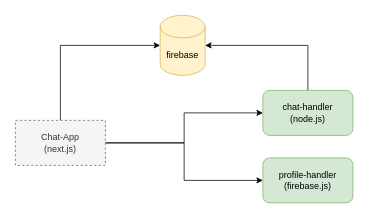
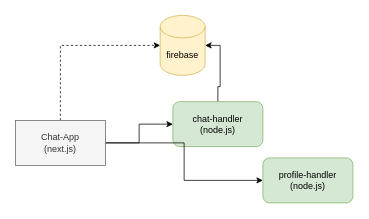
  <mxCell id="0" />
  <mxCell id="1" parent="0" />
- <mxCell id="2" value="profile-handler&lt;br&gt;(firebase.js)" style="rounded=1;whiteSpace=wrap;html=1;fillColor=#d5e8d4;strokeColor=#82b366;" vertex="1" parent="1"><mxGeometry x="350" y="210" width="120" height="60" as="geometry" /></mxCell>
+ <mxCell id="2" value="profile-handler&lt;br&gt;(node.js)" style="rounded=1;whiteSpace=wrap;html=1;fillColor=#d5e8d4;strokeColor=#82b366;" vertex="1" parent="1"><mxGeometry x="350" y="210" width="120" height="60" as="geometry" /></mxCell>
  <mxCell id="3" style="edgeStyle=orthogonalEdgeStyle;rounded=0;orthogonalLoop=1;jettySize=auto;html=1;exitX=0.5;exitY=0;exitDx=0;exitDy=0;entryX=1;entryY=0.5;entryDx=0;entryDy=0;entryPerimeter=0;" edge="1" parent="1" source="4" target="9"><mxGeometry relative="1" as="geometry" /></mxCell>
- <mxCell id="4" value="chat-handler&lt;br&gt;(node.js)" style="rounded=1;whiteSpace=wrap;html=1;fillColor=#d5e8d4;strokeColor=#82b366;" vertex="1" parent="1"><mxGeometry x="350" y="120" width="120" height="60" as="geometry" /></mxCell>
+ <mxCell id="4" value="chat-handler&lt;br&gt;(node.js)" style="rounded=1;whiteSpace=wrap;html=1;fillColor=#d5e8d4;strokeColor=#82b366;" vertex="1" parent="1"><mxGeometry x="230" y="135" width="120" height="60" as="geometry" /></mxCell>
  <mxCell id="5" style="edgeStyle=orthogonalEdgeStyle;rounded=0;orthogonalLoop=1;jettySize=auto;html=1;exitX=1;exitY=0.5;exitDx=0;exitDy=0;entryX=0;entryY=0.5;entryDx=0;entryDy=0;" edge="1" parent="1" source="8" target="4"><mxGeometry relative="1" as="geometry" /></mxCell>
- <mxCell id="6" style="edgeStyle=orthogonalEdgeStyle;rounded=0;orthogonalLoop=1;jettySize=auto;html=1;exitX=0.5;exitY=0;exitDx=0;exitDy=0;entryX=0;entryY=0.5;entryDx=0;entryDy=0;entryPerimeter=0;" edge="1" parent="1" source="8" target="9"><mxGeometry relative="1" as="geometry" /></mxCell>
+ <mxCell id="6" style="edgeStyle=orthogonalEdgeStyle;rounded=0;orthogonalLoop=1;jettySize=auto;html=1;exitX=0.5;exitY=0;exitDx=0;exitDy=0;entryX=0;entryY=0.5;entryDx=0;entryDy=0;entryPerimeter=0;dashed=1;" edge="1" parent="1" source="8" target="9"><mxGeometry relative="1" as="geometry" /></mxCell>
  <mxCell id="7" style="edgeStyle=orthogonalEdgeStyle;rounded=0;orthogonalLoop=1;jettySize=auto;html=1;exitX=1;exitY=0.5;exitDx=0;exitDy=0;entryX=0;entryY=0.5;entryDx=0;entryDy=0;" edge="1" parent="1" source="8" target="2"><mxGeometry relative="1" as="geometry" /></mxCell>
- <mxCell id="8" value="Chat-App&lt;br&gt;(next.js)" style="rounded=0;whiteSpace=wrap;html=1;fillColor=#f5f5f5;fontColor=#333333;strokeColor=#666666;dashed=1;" vertex="1" parent="1"><mxGeometry x="20" y="160" width="120" height="60" as="geometry" /></mxCell>
+ <mxCell id="8" value="Chat-App&lt;br&gt;(next.js)" style="rounded=0;whiteSpace=wrap;html=1;fillColor=#f5f5f5;fontColor=#333333;strokeColor=#666666;" vertex="1" parent="1"><mxGeometry x="20" y="160" width="120" height="60" as="geometry" /></mxCell>
  <mxCell id="9" value="firebase" style="shape=cylinder3;whiteSpace=wrap;html=1;boundedLbl=1;backgroundOutline=1;size=15;fillColor=#fff2cc;strokeColor=#d6b656;" vertex="1" parent="1"><mxGeometry x="213" y="20" width="60" height="80" as="geometry" /></mxCell>
